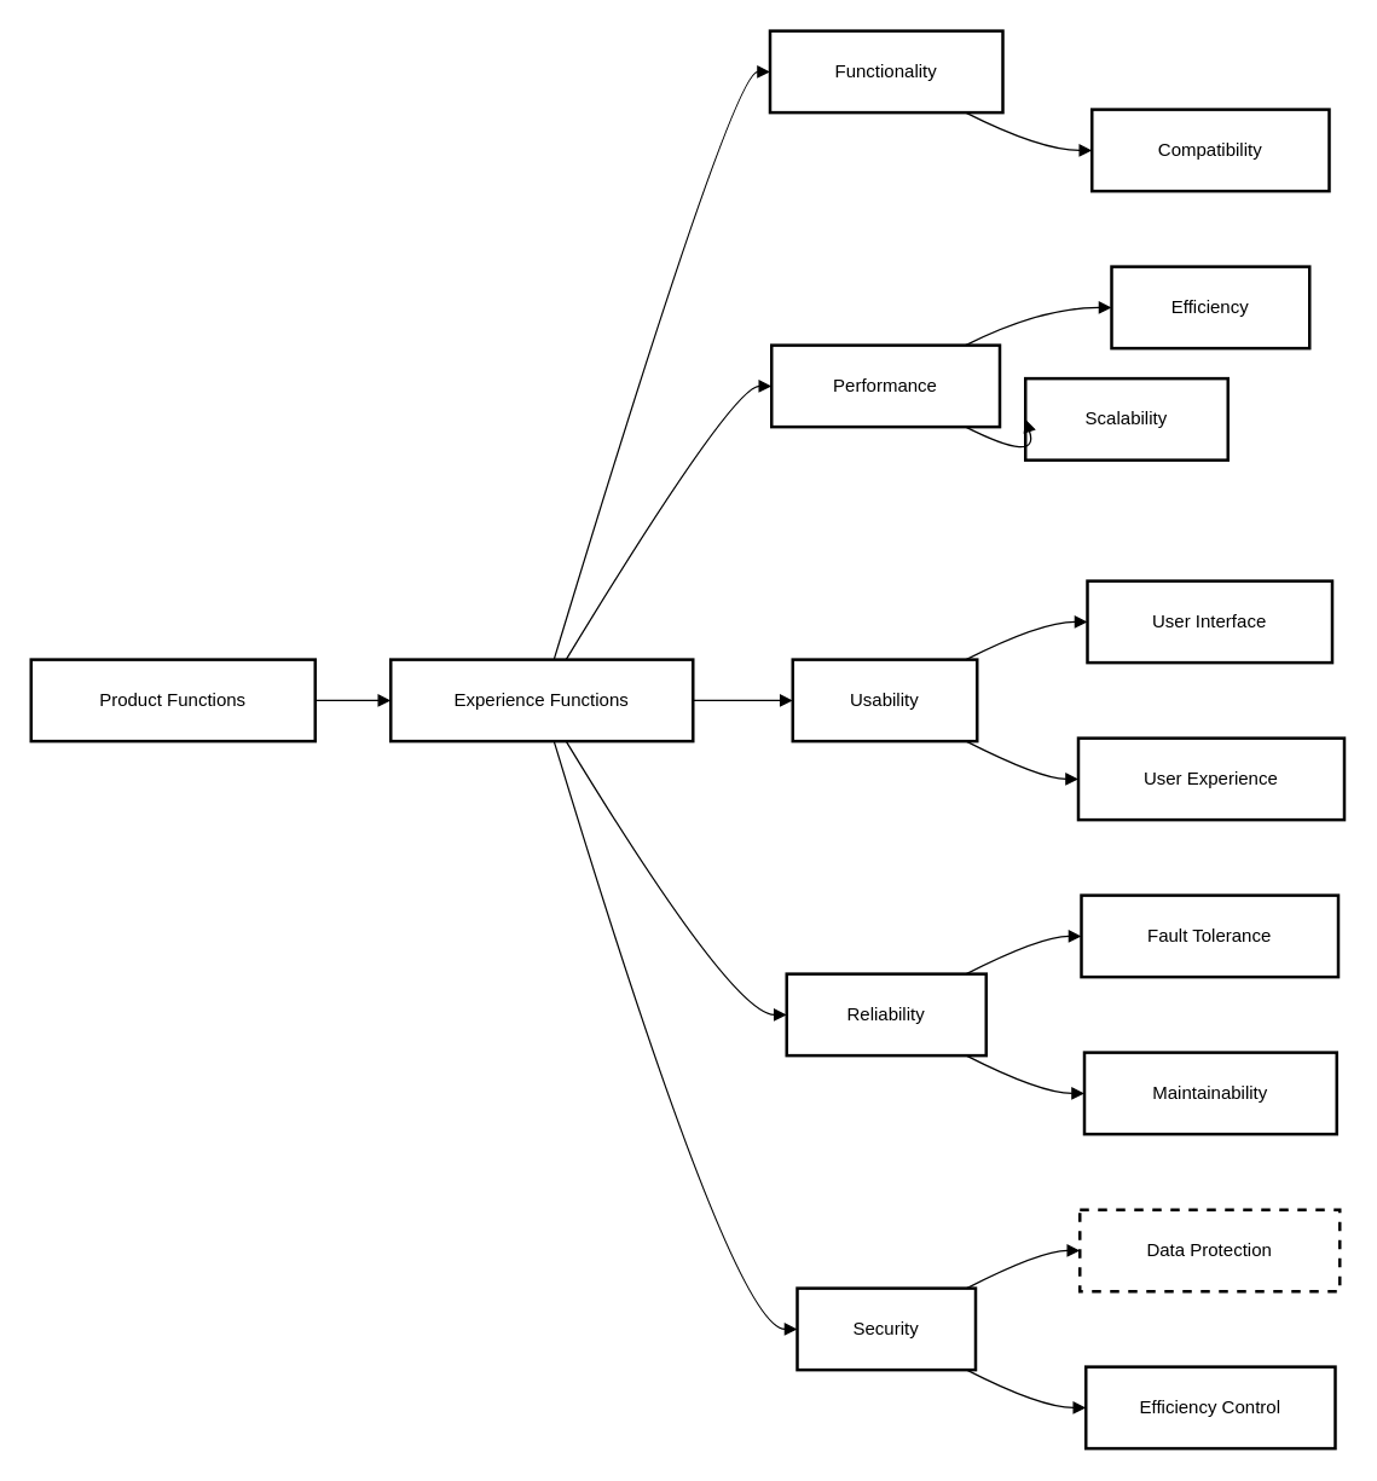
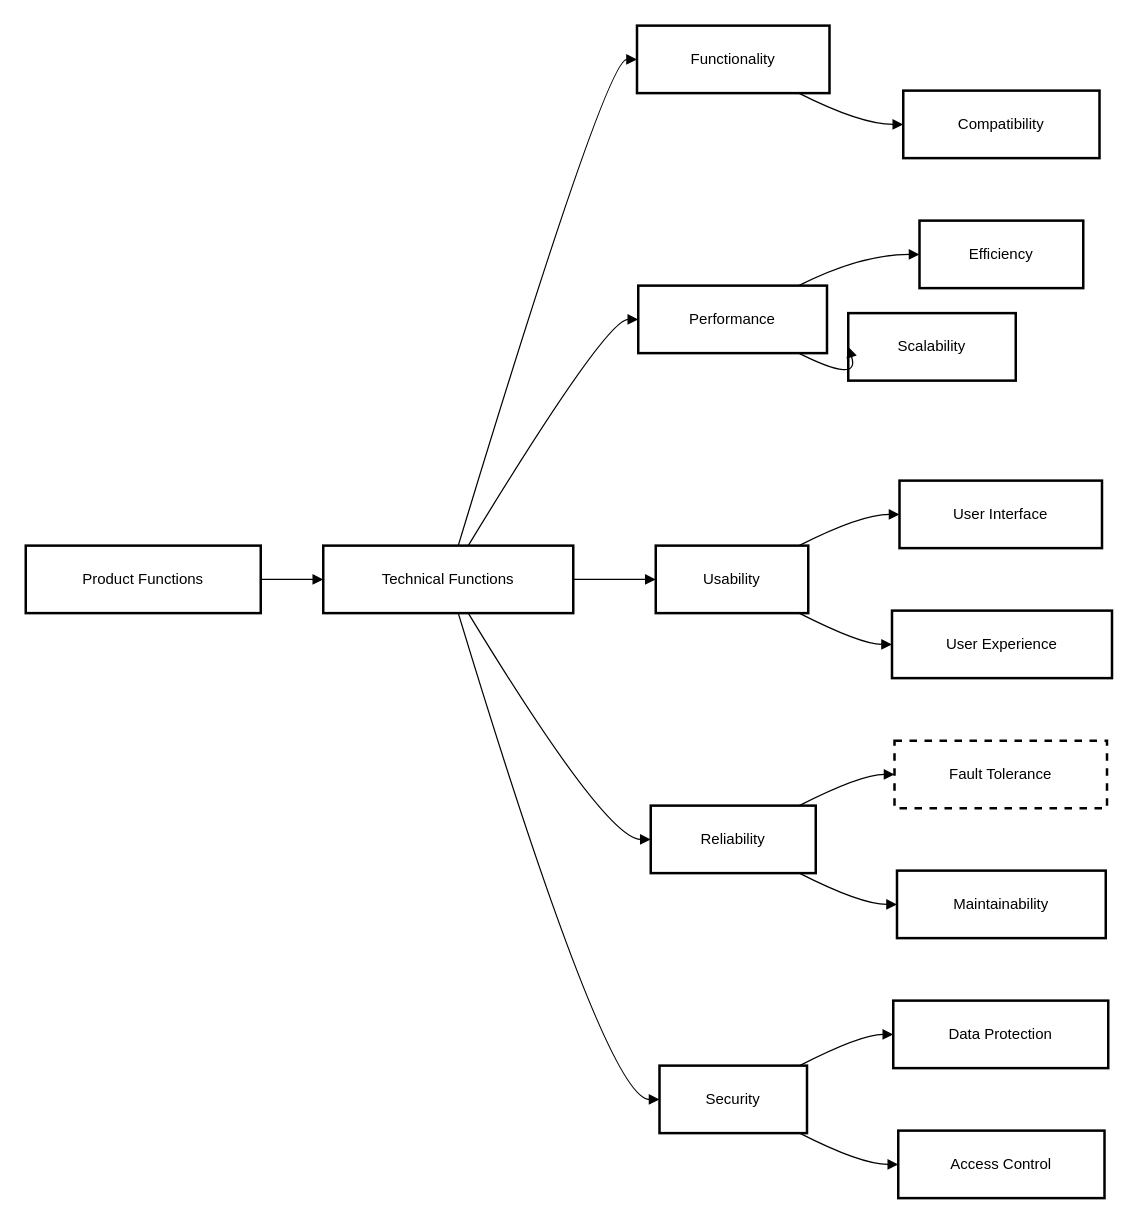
  <mxCell id="0" />
  <mxCell id="1" parent="0" />
  <mxCell id="2" value="Product Functions" style="whiteSpace=wrap;strokeWidth=2;" vertex="1" parent="1"><mxGeometry x="20" y="436" width="188" height="54" as="geometry" /></mxCell>
- <mxCell id="3" value="Experience Functions" style="whiteSpace=wrap;strokeWidth=2;" vertex="1" parent="1"><mxGeometry x="258" y="436" width="200" height="54" as="geometry" /></mxCell>
+ <mxCell id="3" value="Technical Functions" style="whiteSpace=wrap;strokeWidth=2;" vertex="1" parent="1"><mxGeometry x="258" y="436" width="200" height="54" as="geometry" /></mxCell>
  <mxCell id="4" value="Functionality" style="whiteSpace=wrap;strokeWidth=2;" vertex="1" parent="1"><mxGeometry x="509" y="20" width="154" height="54" as="geometry" /></mxCell>
  <mxCell id="5" value="Performance" style="whiteSpace=wrap;strokeWidth=2;" vertex="1" parent="1"><mxGeometry x="510" y="228" width="151" height="54" as="geometry" /></mxCell>
  <mxCell id="6" value="Usability" style="whiteSpace=wrap;strokeWidth=2;" vertex="1" parent="1"><mxGeometry x="524" y="436" width="122" height="54" as="geometry" /></mxCell>
  <mxCell id="7" value="Reliability" style="whiteSpace=wrap;strokeWidth=2;" vertex="1" parent="1"><mxGeometry x="520" y="644" width="132" height="54" as="geometry" /></mxCell>
  <mxCell id="8" value="Security" style="whiteSpace=wrap;strokeWidth=2;" vertex="1" parent="1"><mxGeometry x="527" y="852" width="118" height="54" as="geometry" /></mxCell>
  <mxCell id="9" value="Compatibility" style="whiteSpace=wrap;strokeWidth=2;" vertex="1" parent="1"><mxGeometry x="722" y="72" width="157" height="54" as="geometry" /></mxCell>
  <mxCell id="10" value="Efficiency" style="whiteSpace=wrap;strokeWidth=2;" vertex="1" parent="1"><mxGeometry x="735" y="176" width="131" height="54" as="geometry" /></mxCell>
  <mxCell id="11" value="Scalability" style="whiteSpace=wrap;strokeWidth=2;" vertex="1" parent="1"><mxGeometry x="678" y="250" width="134" height="54" as="geometry" /></mxCell>
  <mxCell id="12" value="User Interface" style="whiteSpace=wrap;strokeWidth=2;" vertex="1" parent="1"><mxGeometry x="719" y="384" width="162" height="54" as="geometry" /></mxCell>
  <mxCell id="13" value="User Experience" style="whiteSpace=wrap;strokeWidth=2;" vertex="1" parent="1"><mxGeometry x="713" y="488" width="176" height="54" as="geometry" /></mxCell>
- <mxCell id="14" value="Fault Tolerance" style="whiteSpace=wrap;strokeWidth=2;" vertex="1" parent="1"><mxGeometry x="715" y="592" width="170" height="54" as="geometry" /></mxCell>
+ <mxCell id="14" value="Fault Tolerance" style="whiteSpace=wrap;strokeWidth=2;dashed=1;" vertex="1" parent="1"><mxGeometry x="715" y="592" width="170" height="54" as="geometry" /></mxCell>
  <mxCell id="15" value="Maintainability" style="whiteSpace=wrap;strokeWidth=2;" vertex="1" parent="1"><mxGeometry x="717" y="696" width="167" height="54" as="geometry" /></mxCell>
- <mxCell id="16" value="Data Protection" style="whiteSpace=wrap;strokeWidth=2;dashed=1;" vertex="1" parent="1"><mxGeometry x="714" y="800" width="172" height="54" as="geometry" /></mxCell>
- <mxCell id="17" value="Efficiency Control" style="whiteSpace=wrap;strokeWidth=2;" vertex="1" parent="1"><mxGeometry x="718" y="904" width="165" height="54" as="geometry" /></mxCell>
+ <mxCell id="16" value="Data Protection" style="whiteSpace=wrap;strokeWidth=2;" vertex="1" parent="1"><mxGeometry x="714" y="800" width="172" height="54" as="geometry" /></mxCell>
+ <mxCell id="17" value="Access Control" style="whiteSpace=wrap;strokeWidth=2;" vertex="1" parent="1"><mxGeometry x="718" y="904" width="165" height="54" as="geometry" /></mxCell>
  <mxCell id="18" value="" style="curved=1;startArrow=none;endArrow=block;exitX=1;exitY=0.5;entryX=0;entryY=0.5;" edge="1" parent="1" source="2" target="3"><mxGeometry relative="1" as="geometry"><Array as="points" /></mxGeometry></mxCell>
  <mxCell id="19" value="" style="curved=1;startArrow=none;endArrow=block;exitX=0.54;exitY=0;entryX=0;entryY=0.5;" edge="1" parent="1" source="3" target="4"><mxGeometry relative="1" as="geometry"><Array as="points"><mxPoint x="484" y="47" /></Array></mxGeometry></mxCell>
  <mxCell id="20" value="" style="curved=1;startArrow=none;endArrow=block;exitX=0.58;exitY=0;entryX=0;entryY=0.5;" edge="1" parent="1" source="3" target="5"><mxGeometry relative="1" as="geometry"><Array as="points"><mxPoint x="484" y="255" /></Array></mxGeometry></mxCell>
  <mxCell id="21" value="" style="curved=1;startArrow=none;endArrow=block;exitX=1;exitY=0.5;entryX=0;entryY=0.5;" edge="1" parent="1" source="3" target="6"><mxGeometry relative="1" as="geometry"><Array as="points" /></mxGeometry></mxCell>
  <mxCell id="22" value="" style="curved=1;startArrow=none;endArrow=block;exitX=0.58;exitY=1;entryX=0;entryY=0.5;" edge="1" parent="1" source="3" target="7"><mxGeometry relative="1" as="geometry"><Array as="points"><mxPoint x="484" y="671" /></Array></mxGeometry></mxCell>
  <mxCell id="23" value="" style="curved=1;startArrow=none;endArrow=block;exitX=0.54;exitY=1;entryX=0;entryY=0.5;" edge="1" parent="1" source="3" target="8"><mxGeometry relative="1" as="geometry"><Array as="points"><mxPoint x="484" y="879" /></Array></mxGeometry></mxCell>
  <mxCell id="24" value="" style="curved=1;startArrow=none;endArrow=block;exitX=0.84;exitY=1;entryX=0;entryY=0.5;" edge="1" parent="1" source="4" target="9"><mxGeometry relative="1" as="geometry"><Array as="points"><mxPoint x="688" y="99" /></Array></mxGeometry></mxCell>
  <mxCell id="25" value="" style="curved=1;startArrow=none;endArrow=block;exitX=0.85;exitY=0;entryX=0;entryY=0.5;" edge="1" parent="1" source="5" target="10"><mxGeometry relative="1" as="geometry"><Array as="points"><mxPoint x="688" y="203" /></Array></mxGeometry></mxCell>
  <mxCell id="26" value="" style="curved=1;startArrow=none;endArrow=block;exitX=0.85;exitY=1;entryX=0;entryY=0.5;" edge="1" parent="1" source="5" target="11"><mxGeometry relative="1" as="geometry"><Array as="points"><mxPoint x="688" y="307" /></Array></mxGeometry></mxCell>
  <mxCell id="27" value="" style="curved=1;startArrow=none;endArrow=block;exitX=0.94;exitY=0;entryX=0;entryY=0.5;" edge="1" parent="1" source="6" target="12"><mxGeometry relative="1" as="geometry"><Array as="points"><mxPoint x="688" y="411" /></Array></mxGeometry></mxCell>
  <mxCell id="28" value="" style="curved=1;startArrow=none;endArrow=block;exitX=0.94;exitY=1;entryX=0;entryY=0.5;" edge="1" parent="1" source="6" target="13"><mxGeometry relative="1" as="geometry"><Array as="points"><mxPoint x="688" y="515" /></Array></mxGeometry></mxCell>
  <mxCell id="29" value="" style="curved=1;startArrow=none;endArrow=block;exitX=0.9;exitY=0;entryX=0;entryY=0.5;" edge="1" parent="1" source="7" target="14"><mxGeometry relative="1" as="geometry"><Array as="points"><mxPoint x="688" y="619" /></Array></mxGeometry></mxCell>
  <mxCell id="30" value="" style="curved=1;startArrow=none;endArrow=block;exitX=0.9;exitY=1;entryX=0;entryY=0.5;" edge="1" parent="1" source="7" target="15"><mxGeometry relative="1" as="geometry"><Array as="points"><mxPoint x="688" y="723" /></Array></mxGeometry></mxCell>
  <mxCell id="31" value="" style="curved=1;startArrow=none;endArrow=block;exitX=0.95;exitY=0;entryX=0;entryY=0.5;" edge="1" parent="1" source="8" target="16"><mxGeometry relative="1" as="geometry"><Array as="points"><mxPoint x="688" y="827" /></Array></mxGeometry></mxCell>
  <mxCell id="32" value="" style="curved=1;startArrow=none;endArrow=block;exitX=0.95;exitY=1;entryX=0;entryY=0.5;" edge="1" parent="1" source="8" target="17"><mxGeometry relative="1" as="geometry"><Array as="points"><mxPoint x="688" y="931" /></Array></mxGeometry></mxCell>
